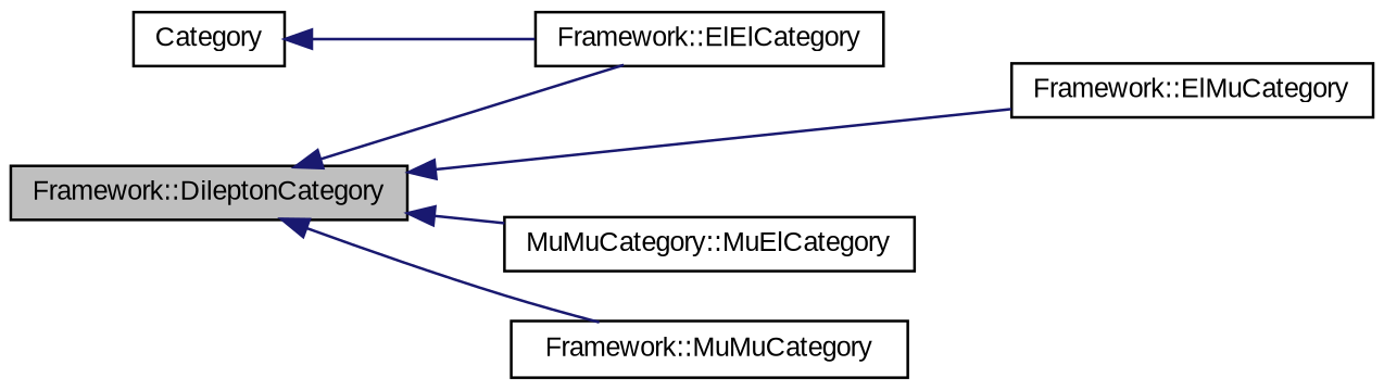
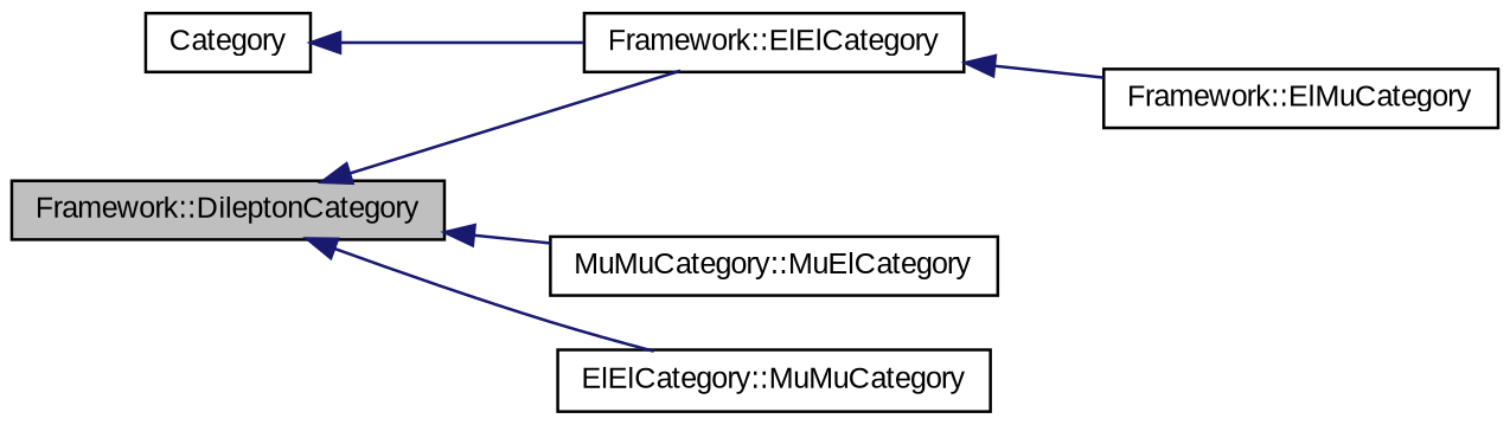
  digraph {
    fontname="Liberation Sans"
    rankdir=LR
    node [color=black fillcolor=white fontname="Liberation Sans" fontsize=10 shape=record style=filled]
    edge [color=midnightblue dir=back fontname="Liberation Sans" fontsize=10 labelfontname=Helvetica labelfontsize=10 style=solid]
    n1 [fillcolor=grey75 fontcolor=black height=0.2 label="Framework::DileptonCategory" width=0.4]
    n2 [height=0.2 label="Framework::ElElCategory" width=0.4]
    n3 [height=0.2 label="Framework::ElMuCategory" width=0.4]
    n4 [height=0.2 label="MuMuCategory::MuElCategory" width=0.4]
-   n5 [height=0.2 label="Framework::MuMuCategory" width=0.4]
+   n5 [height=0.2 label="ElElCategory::MuMuCategory" width=0.4]
    n6 [height=0.2 label=Category width=0.4]
    n1 -> n2
-   n1 -> n3
+   n2 -> n3
    n1 -> n4
    n1 -> n5
    n6 -> n2
  }
